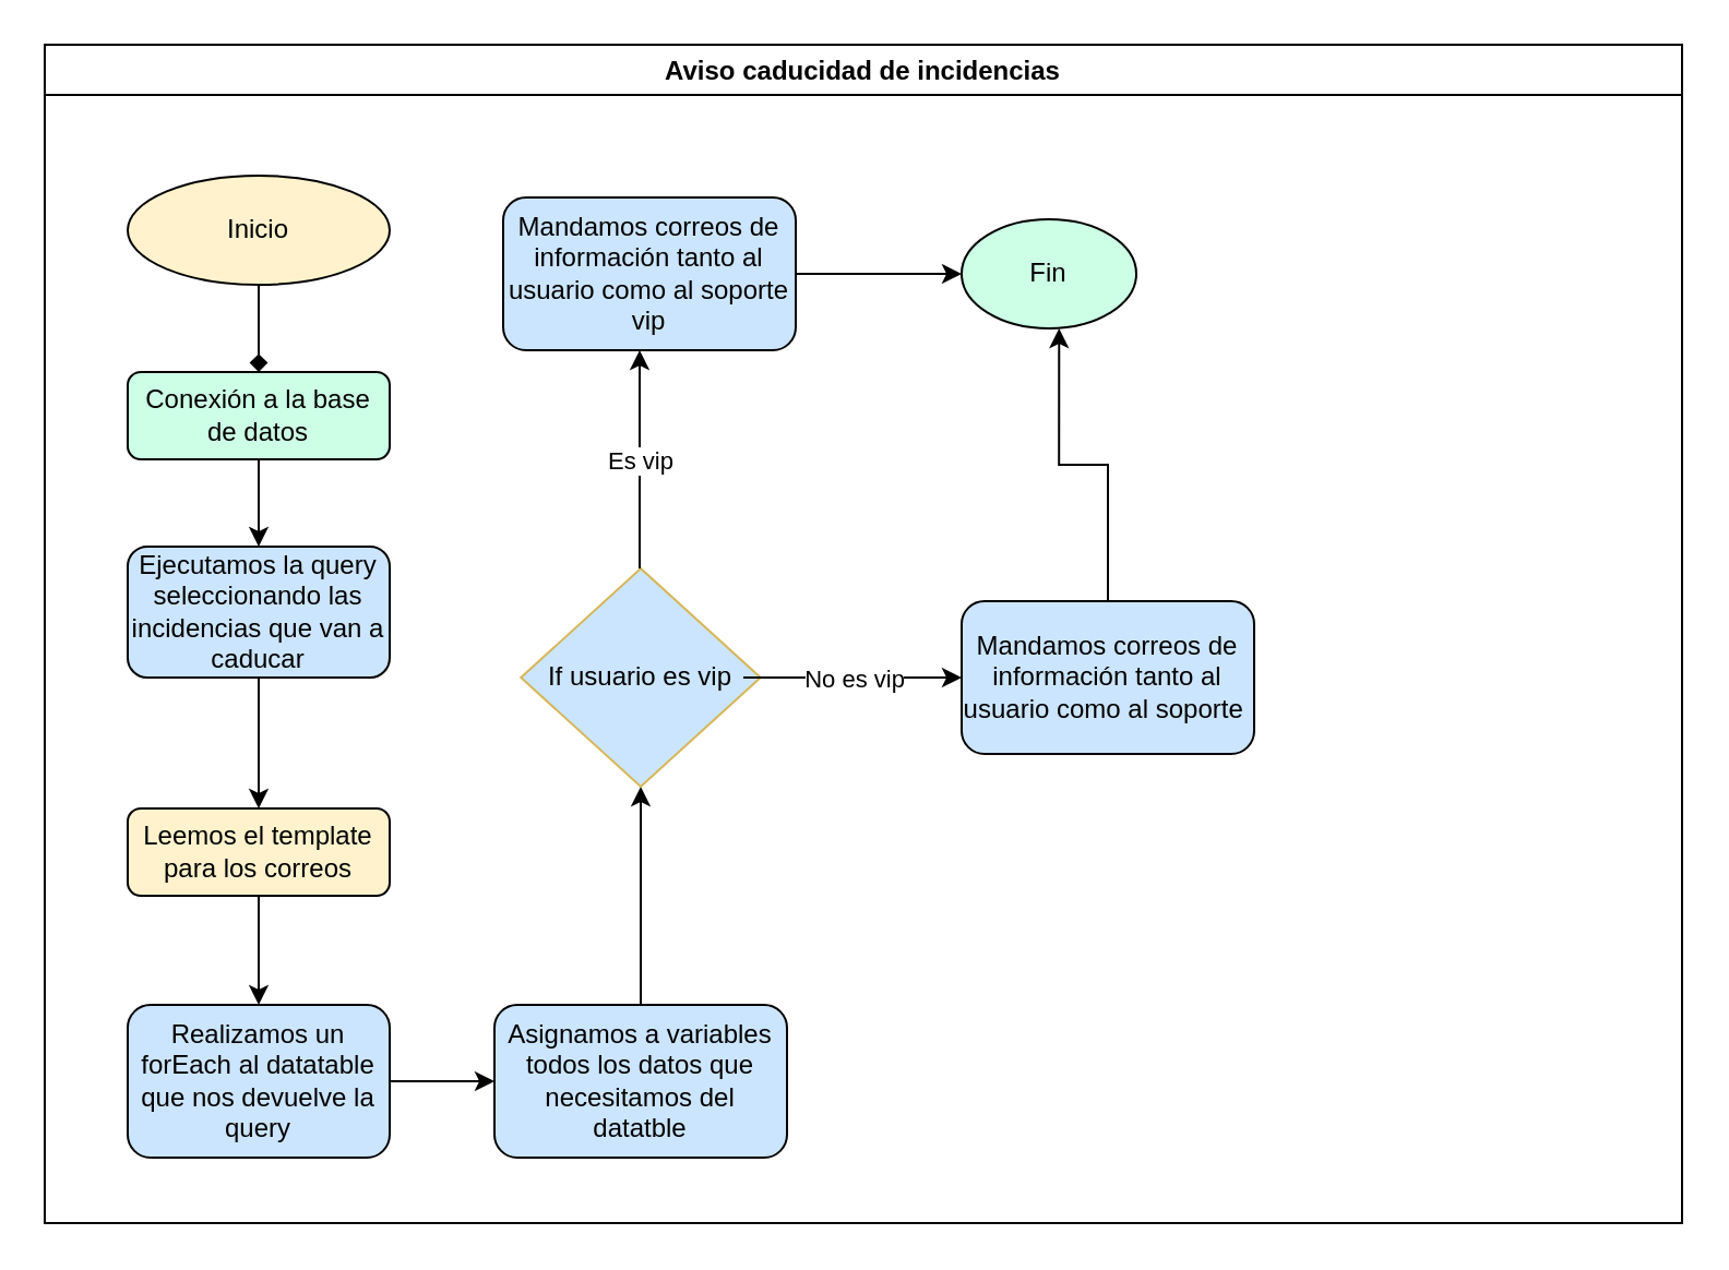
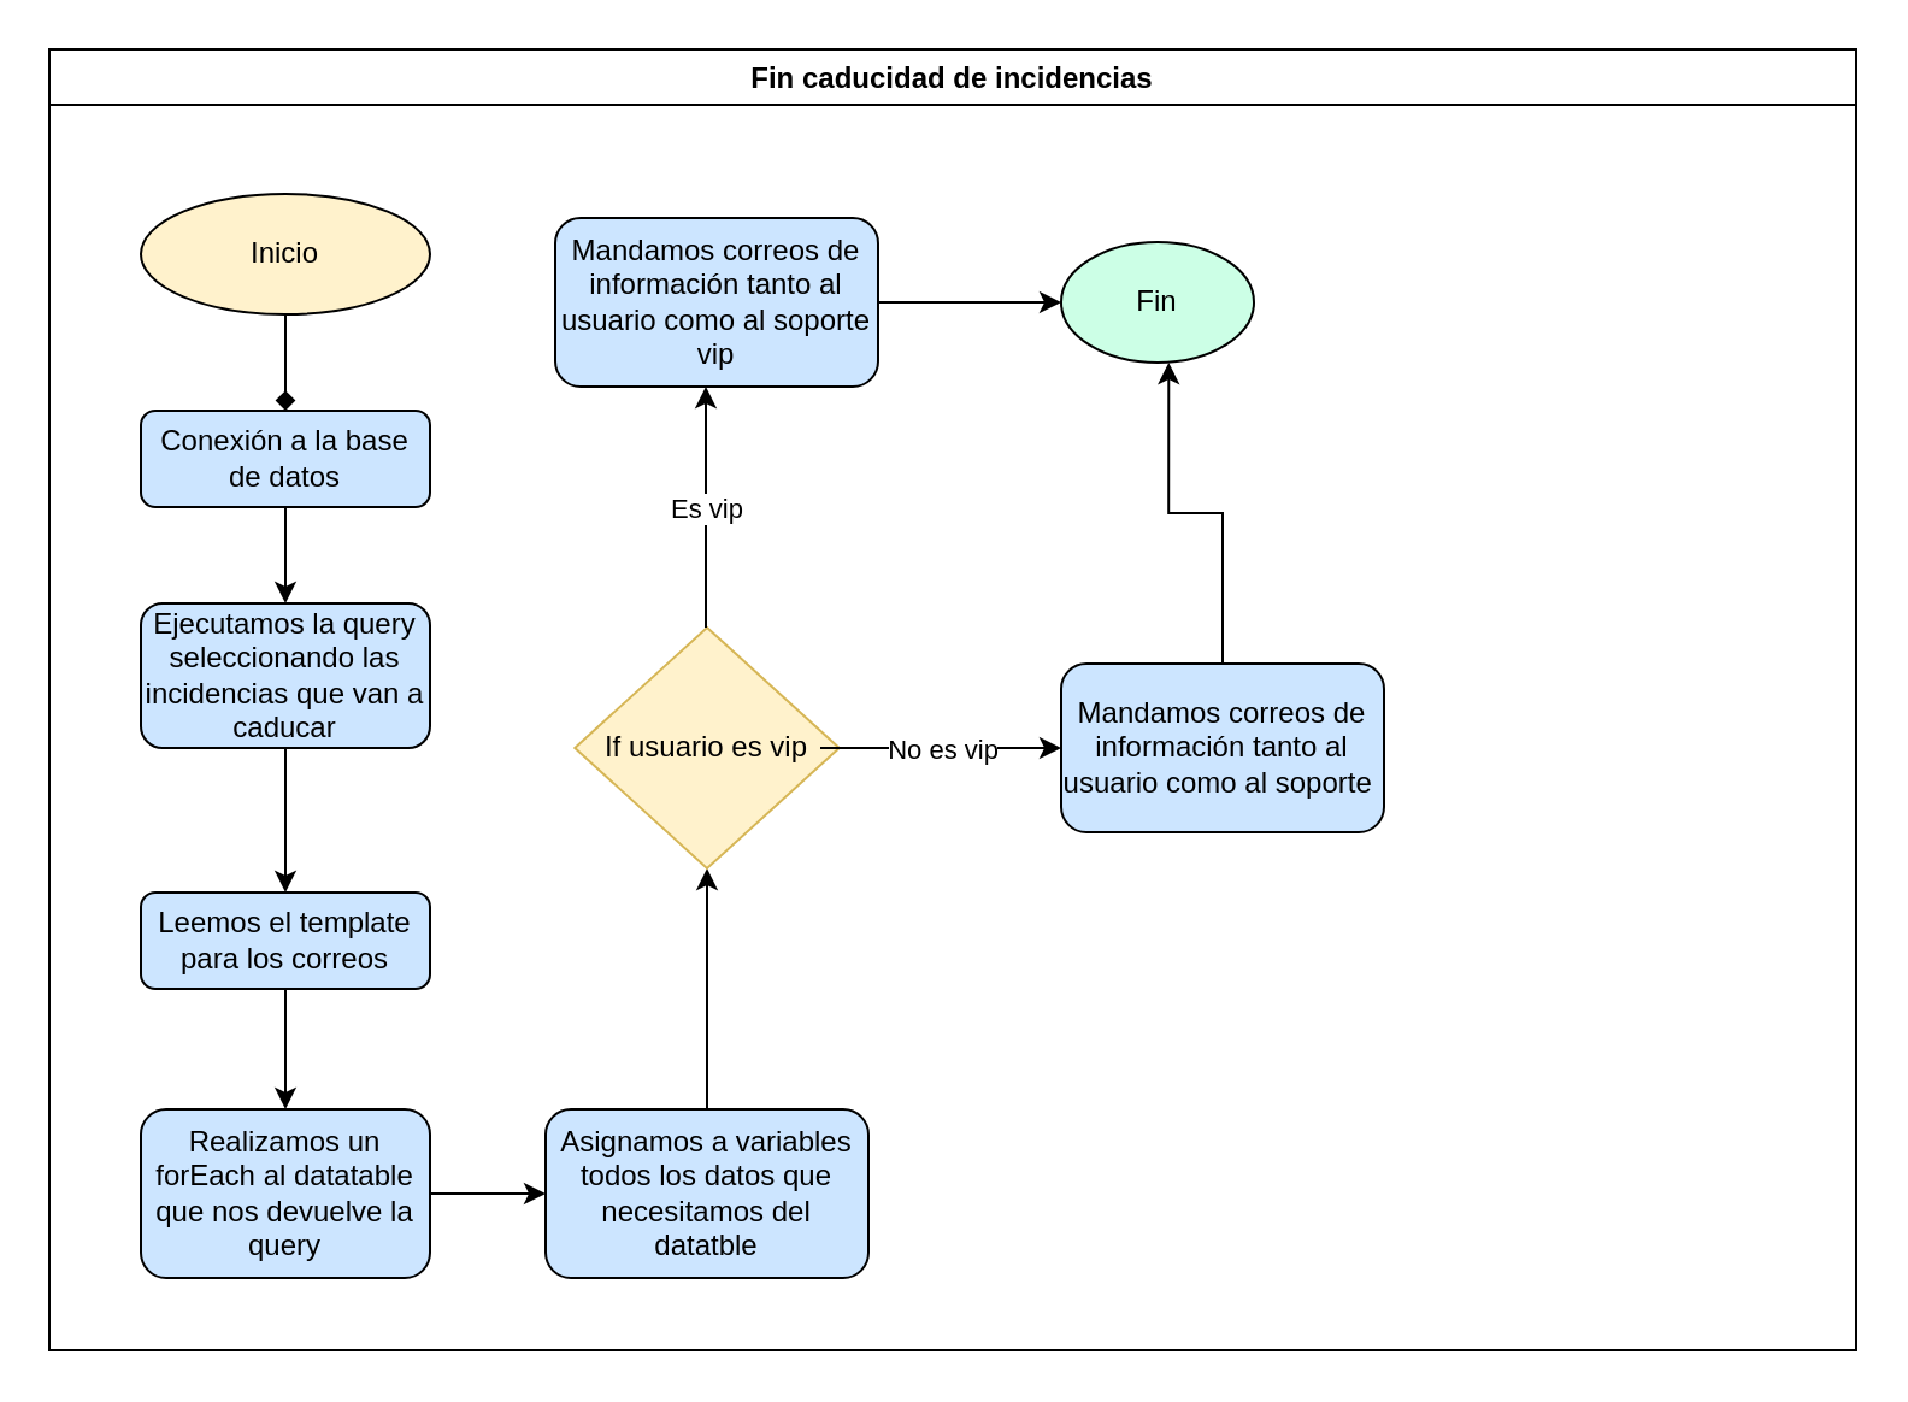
  <mxCell id="0" />
  <mxCell id="1" parent="0" />
- <mxCell id="2" value="Aviso caducidad de incidencias" style="swimlane;" parent="1" vertex="1"><mxGeometry x="20" y="20" width="750" height="540" as="geometry" /></mxCell>
+ <mxCell id="2" value="Fin caducidad de incidencias" style="swimlane;" parent="1" vertex="1"><mxGeometry x="20" y="20" width="750" height="540" as="geometry" /></mxCell>
  <mxCell id="3" style="edgeStyle=orthogonalEdgeStyle;rounded=0;orthogonalLoop=1;jettySize=auto;html=1;exitX=0.5;exitY=1;exitDx=0;exitDy=0;entryX=0.5;entryY=0;entryDx=0;entryDy=0;endArrow=diamond;" parent="2" source="4" target="6" edge="1"><mxGeometry relative="1" as="geometry" /></mxCell>
  <mxCell id="4" value="Inicio" style="ellipse;whiteSpace=wrap;html=1;fillColor=#fff2cc;" parent="2" vertex="1"><mxGeometry x="38" y="60" width="120" height="50" as="geometry" /></mxCell>
  <mxCell id="5" style="edgeStyle=orthogonalEdgeStyle;rounded=0;orthogonalLoop=1;jettySize=auto;html=1;exitX=0.5;exitY=1;exitDx=0;exitDy=0;entryX=0.5;entryY=0;entryDx=0;entryDy=0;" parent="2" source="6" target="8" edge="1"><mxGeometry relative="1" as="geometry" /></mxCell>
- <mxCell id="6" value="Conexión a la base de datos" style="rounded=1;whiteSpace=wrap;html=1;fillColor=#ccffe6;" parent="2" vertex="1"><mxGeometry x="38" y="150" width="120" height="40" as="geometry" /></mxCell>
+ <mxCell id="6" value="Conexión a la base de datos" style="rounded=1;whiteSpace=wrap;html=1;fillColor=#CCE5FF;" parent="2" vertex="1"><mxGeometry x="38" y="150" width="120" height="40" as="geometry" /></mxCell>
  <mxCell id="7" style="edgeStyle=orthogonalEdgeStyle;rounded=0;orthogonalLoop=1;jettySize=auto;html=1;exitX=0.5;exitY=1;exitDx=0;exitDy=0;entryX=0.5;entryY=0;entryDx=0;entryDy=0;" parent="2" source="8" target="10" edge="1"><mxGeometry relative="1" as="geometry" /></mxCell>
  <mxCell id="8" value="Ejecutamos la query seleccionando las incidencias que van a caducar" style="rounded=1;whiteSpace=wrap;html=1;fillColor=#CCE5FF;" parent="2" vertex="1"><mxGeometry x="38" y="230" width="120" height="60" as="geometry" /></mxCell>
  <mxCell id="9" style="edgeStyle=orthogonalEdgeStyle;rounded=0;orthogonalLoop=1;jettySize=auto;html=1;exitX=0.5;exitY=1;exitDx=0;exitDy=0;entryX=0.5;entryY=0;entryDx=0;entryDy=0;" parent="2" source="10" target="12" edge="1"><mxGeometry relative="1" as="geometry" /></mxCell>
- <mxCell id="10" value="Leemos el template para los correos" style="rounded=1;whiteSpace=wrap;html=1;fillColor=#fff2cc;" parent="2" vertex="1"><mxGeometry x="38" y="350" width="120" height="40" as="geometry" /></mxCell>
+ <mxCell id="10" value="Leemos el template para los correos" style="rounded=1;whiteSpace=wrap;html=1;fillColor=#CCE5FF;" parent="2" vertex="1"><mxGeometry x="38" y="350" width="120" height="40" as="geometry" /></mxCell>
  <mxCell id="11" style="edgeStyle=orthogonalEdgeStyle;rounded=0;orthogonalLoop=1;jettySize=auto;html=1;exitX=1;exitY=0.5;exitDx=0;exitDy=0;entryX=0;entryY=0.5;entryDx=0;entryDy=0;" parent="2" source="12" target="15" edge="1"><mxGeometry relative="1" as="geometry" /></mxCell>
  <mxCell id="12" value="Realizamos un forEach al datatable que nos devuelve la query" style="rounded=1;whiteSpace=wrap;html=1;fillColor=#CCE5FF;" parent="2" vertex="1"><mxGeometry x="38" y="440" width="120" height="70" as="geometry" /></mxCell>
  <mxCell id="13" value="Fin" style="ellipse;whiteSpace=wrap;html=1;fillColor=#CCFFE6;" parent="2" vertex="1"><mxGeometry x="420" y="80" width="80" height="50" as="geometry" /></mxCell>
  <mxCell id="14" style="edgeStyle=orthogonalEdgeStyle;rounded=0;orthogonalLoop=1;jettySize=auto;html=1;entryX=0.5;entryY=1;entryDx=0;entryDy=0;" parent="2" source="15" target="16" edge="1"><mxGeometry relative="1" as="geometry" /></mxCell>
  <mxCell id="15" value="Asignamos a variables todos los datos que necesitamos del datatble" style="rounded=1;whiteSpace=wrap;html=1;fillColor=#CCE5FF;" parent="2" vertex="1"><mxGeometry x="206" y="440" width="134" height="70" as="geometry" /></mxCell>
- <mxCell id="16" value="If usuario es vip" style="rhombus;whiteSpace=wrap;html=1;fillColor=#cce5ff;strokeColor=#d6b656;" parent="2" vertex="1"><mxGeometry x="218.13" y="240" width="109.75" height="100" as="geometry" /></mxCell>
+ <mxCell id="16" value="If usuario es vip" style="rhombus;whiteSpace=wrap;html=1;fillColor=#fff2cc;strokeColor=#d6b656;" parent="2" vertex="1"><mxGeometry x="218.13" y="240" width="109.75" height="100" as="geometry" /></mxCell>
  <mxCell id="17" value="" style="endArrow=classic;html=1;" parent="2" edge="1"><mxGeometry relative="1" as="geometry"><mxPoint x="272.5" y="240" as="sourcePoint" /><mxPoint x="272.5" y="140" as="targetPoint" /></mxGeometry></mxCell>
  <mxCell id="18" value="Es vip" style="edgeLabel;resizable=0;html=1;align=center;verticalAlign=middle;" parent="17" connectable="0" vertex="1"><mxGeometry relative="1" as="geometry" /></mxCell>
  <mxCell id="19" style="edgeStyle=orthogonalEdgeStyle;rounded=0;orthogonalLoop=1;jettySize=auto;html=1;exitX=1;exitY=0.5;exitDx=0;exitDy=0;entryX=0;entryY=0.5;entryDx=0;entryDy=0;" parent="2" source="20" target="13" edge="1"><mxGeometry relative="1" as="geometry" /></mxCell>
  <mxCell id="20" value="Mandamos correos de información tanto al usuario como al soporte vip" style="rounded=1;whiteSpace=wrap;html=1;fillColor=#CCE5FF;" parent="2" vertex="1"><mxGeometry x="210" y="70" width="134" height="70" as="geometry" /></mxCell>
  <mxCell id="21" style="edgeStyle=orthogonalEdgeStyle;rounded=0;orthogonalLoop=1;jettySize=auto;html=1;exitX=0.5;exitY=0;exitDx=0;exitDy=0;entryX=0.558;entryY=1;entryDx=0;entryDy=0;entryPerimeter=0;" parent="2" source="22" target="13" edge="1"><mxGeometry relative="1" as="geometry" /></mxCell>
  <mxCell id="22" value="Mandamos correos de información tanto al usuario como al soporte&amp;nbsp;" style="rounded=1;whiteSpace=wrap;html=1;fillColor=#CCE5FF;" parent="2" vertex="1"><mxGeometry x="420" y="255" width="134" height="70" as="geometry" /></mxCell>
  <mxCell id="23" value="" style="endArrow=classic;html=1;" parent="2" edge="1"><mxGeometry relative="1" as="geometry"><mxPoint x="320" y="290" as="sourcePoint" /><mxPoint x="420" y="290" as="targetPoint" /></mxGeometry></mxCell>
  <mxCell id="24" value="No es vip" style="edgeLabel;resizable=0;html=1;align=center;verticalAlign=middle;" parent="23" connectable="0" vertex="1"><mxGeometry relative="1" as="geometry" /></mxCell>
